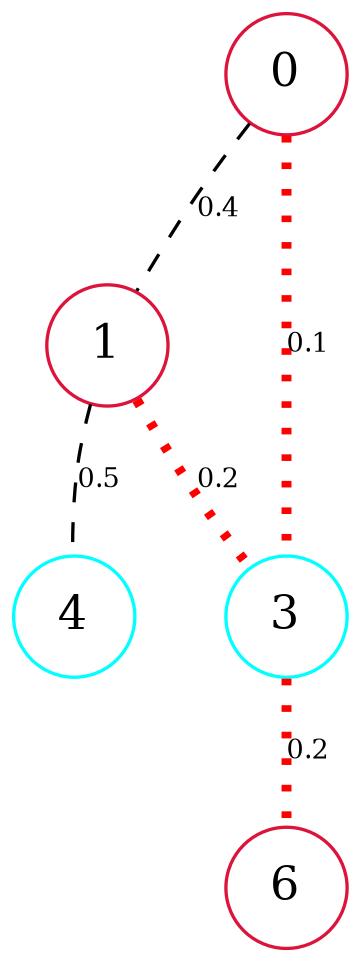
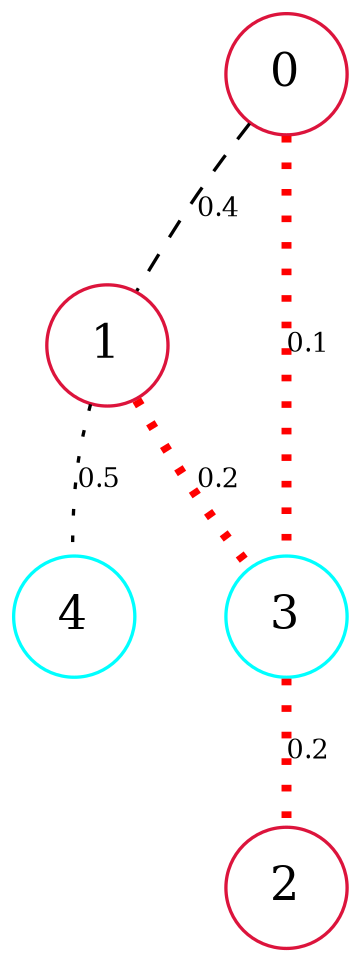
  graph {
    node [color=crimson shape=circle]
    edge [fontsize=8 style=dotted weight=800 color=red penwidth=3]
    n1 [label=0 width=0.05]
    n2 [label=1 width=0.05]
    n3 [color=aqua label=3 width=0.05]
    n4 [color=aqua label=4 width=0.05]
-   n5 [label=6 width=0.05]
+   n5 [label=2 width=0.05]
    n1 -- n2 [label=0.4 style=dashed weight=600 color="" penwidth=""]
    n1 -- n3 [label=0.1 weight=900]
    n2 -- n3 [label=0.2]
-   n2 -- n4 [label=0.5 style=dashed weight=500 color="" penwidth=""]
+   n2 -- n4 [label=0.5 weight=500 color="" penwidth=""]
    n3 -- n5 [label=0.2]
  }
